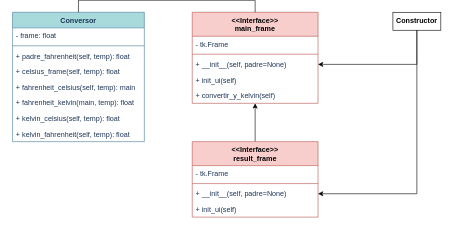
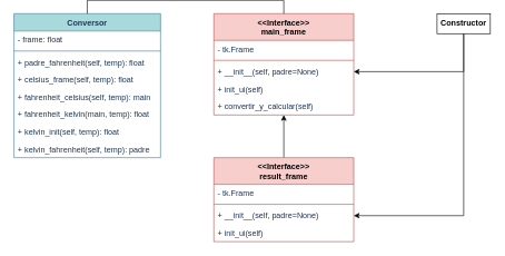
  <mxCell id="0" />
  <mxCell id="1" parent="0" />
  <mxCell id="2" value="Conversor" style="swimlane;fontStyle=1;align=center;verticalAlign=top;childLayout=stackLayout;horizontal=1;startSize=26;horizontalStack=0;resizeParent=1;resizeParentMax=0;resizeLast=0;collapsible=1;marginBottom=0;strokeColor=#457B9D;fontColor=#1D3557;fillColor=#A8DADC;" parent="1" vertex="1"><mxGeometry x="20" y="20" width="220" height="216" as="geometry" /></mxCell>
  <mxCell id="3" value="- frame: float" style="text;strokeColor=none;fillColor=none;align=left;verticalAlign=top;spacingLeft=4;spacingRight=4;overflow=hidden;rotatable=0;points=[[0,0.5],[1,0.5]];portConstraint=eastwest;fontColor=#1D3557;" parent="2" vertex="1"><mxGeometry y="26" width="220" height="26" as="geometry" /></mxCell>
  <mxCell id="4" value="" style="line;strokeWidth=1;fillColor=none;align=left;verticalAlign=middle;spacingTop=-1;spacingLeft=3;spacingRight=3;rotatable=0;labelPosition=right;points=[];portConstraint=eastwest;strokeColor=inherit;fontColor=#1D3557;" parent="2" vertex="1"><mxGeometry y="52" width="220" height="8" as="geometry" /></mxCell>
  <mxCell id="5" value="+ padre_fahrenheit(self, temp): float" style="text;strokeColor=none;fillColor=none;align=left;verticalAlign=top;spacingLeft=4;spacingRight=4;overflow=hidden;rotatable=0;points=[[0,0.5],[1,0.5]];portConstraint=eastwest;fontColor=#1D3557;" parent="2" vertex="1"><mxGeometry y="60" width="220" height="26" as="geometry" /></mxCell>
  <mxCell id="6" value="+ celsius_frame(self, temp): float" style="text;strokeColor=none;fillColor=none;align=left;verticalAlign=top;spacingLeft=4;spacingRight=4;overflow=hidden;rotatable=0;points=[[0,0.5],[1,0.5]];portConstraint=eastwest;fontColor=#1D3557;" parent="2" vertex="1"><mxGeometry y="86" width="220" height="26" as="geometry" /></mxCell>
  <mxCell id="7" value="+ fahrenheit_celsius(self, temp): main" style="text;strokeColor=none;fillColor=none;align=left;verticalAlign=top;spacingLeft=4;spacingRight=4;overflow=hidden;rotatable=0;points=[[0,0.5],[1,0.5]];portConstraint=eastwest;fontColor=#1D3557;" parent="2" vertex="1"><mxGeometry y="112" width="220" height="26" as="geometry" /></mxCell>
  <mxCell id="8" value="+ fahrenheit_kelvin(main, temp): float" style="text;strokeColor=none;fillColor=none;align=left;verticalAlign=top;spacingLeft=4;spacingRight=4;overflow=hidden;rotatable=0;points=[[0,0.5],[1,0.5]];portConstraint=eastwest;fontColor=#1D3557;" parent="2" vertex="1"><mxGeometry y="138" width="220" height="26" as="geometry" /></mxCell>
- <mxCell id="9" value="+ kelvin_celsius(self, temp): float" style="text;strokeColor=none;fillColor=none;align=left;verticalAlign=top;spacingLeft=4;spacingRight=4;overflow=hidden;rotatable=0;points=[[0,0.5],[1,0.5]];portConstraint=eastwest;fontColor=#1D3557;" parent="2" vertex="1"><mxGeometry y="164" width="220" height="26" as="geometry" /></mxCell>
- <mxCell id="10" value="+ kelvin_fahrenheit(self, temp): float" style="text;strokeColor=none;fillColor=none;align=left;verticalAlign=top;spacingLeft=4;spacingRight=4;overflow=hidden;rotatable=0;points=[[0,0.5],[1,0.5]];portConstraint=eastwest;fontColor=#1D3557;" parent="2" vertex="1"><mxGeometry y="190" width="220" height="26" as="geometry" /></mxCell>
+ <mxCell id="9" value="+ kelvin_init(self, temp): float" style="text;strokeColor=none;fillColor=none;align=left;verticalAlign=top;spacingLeft=4;spacingRight=4;overflow=hidden;rotatable=0;points=[[0,0.5],[1,0.5]];portConstraint=eastwest;fontColor=#1D3557;" parent="2" vertex="1"><mxGeometry y="164" width="220" height="26" as="geometry" /></mxCell>
+ <mxCell id="10" value="+ kelvin_fahrenheit(self, temp): padre" style="text;strokeColor=none;fillColor=none;align=left;verticalAlign=top;spacingLeft=4;spacingRight=4;overflow=hidden;rotatable=0;points=[[0,0.5],[1,0.5]];portConstraint=eastwest;fontColor=#1D3557;" parent="2" vertex="1"><mxGeometry y="190" width="220" height="26" as="geometry" /></mxCell>
  <mxCell id="11" style="edgeStyle=orthogonalEdgeStyle;rounded=0;orthogonalLoop=1;jettySize=auto;html=1;exitX=0.5;exitY=0;exitDx=0;exitDy=0;" parent="1" source="21" target="12" edge="1"><mxGeometry relative="1" as="geometry" /></mxCell>
  <mxCell id="12" value="&lt;&lt;Interface&gt;&gt;&#10;main_frame" style="swimlane;fontStyle=1;align=center;verticalAlign=top;childLayout=stackLayout;horizontal=1;startSize=40;horizontalStack=0;resizeParent=1;resizeParentMax=0;resizeLast=0;collapsible=1;marginBottom=0;strokeColor=#b85450;fillColor=#f8cecc;" parent="1" vertex="1"><mxGeometry x="320" y="20" width="210" height="152" as="geometry" /></mxCell>
  <mxCell id="13" value="- tk.Frame" style="text;strokeColor=none;fillColor=none;align=left;verticalAlign=top;spacingLeft=4;spacingRight=4;overflow=hidden;rotatable=0;points=[[0,0.5],[1,0.5]];portConstraint=eastwest;fontColor=#1D3557;" parent="12" vertex="1"><mxGeometry y="40" width="210" height="26" as="geometry" /></mxCell>
  <mxCell id="14" value="" style="line;strokeWidth=1;fillColor=none;align=left;verticalAlign=middle;spacingTop=-1;spacingLeft=3;spacingRight=3;rotatable=0;labelPosition=right;points=[];portConstraint=eastwest;strokeColor=inherit;fontColor=#1D3557;" parent="12" vertex="1"><mxGeometry y="66" width="210" height="8" as="geometry" /></mxCell>
  <mxCell id="15" value="+ __init__(self, padre=None)" style="text;strokeColor=none;fillColor=none;align=left;verticalAlign=top;spacingLeft=4;spacingRight=4;overflow=hidden;rotatable=0;points=[[0,0.5],[1,0.5]];portConstraint=eastwest;fontColor=#1D3557;" parent="12" vertex="1"><mxGeometry y="74" width="210" height="26" as="geometry" /></mxCell>
  <mxCell id="16" value="+ init_ui(self)" style="text;strokeColor=none;fillColor=none;align=left;verticalAlign=top;spacingLeft=4;spacingRight=4;overflow=hidden;rotatable=0;points=[[0,0.5],[1,0.5]];portConstraint=eastwest;fontColor=#1D3557;" parent="12" vertex="1"><mxGeometry y="100" width="210" height="26" as="geometry" /></mxCell>
- <mxCell id="17" value="+ convertir_y_kelvin(self)" style="text;strokeColor=none;fillColor=none;align=left;verticalAlign=top;spacingLeft=4;spacingRight=4;overflow=hidden;rotatable=0;points=[[0,0.5],[1,0.5]];portConstraint=eastwest;fontColor=#1D3557;" vertex="1" parent="12"><mxGeometry y="126" width="210" height="26" as="geometry" /></mxCell>
+ <mxCell id="17" value="+ convertir_y_calcular(self)" style="text;strokeColor=none;fillColor=none;align=left;verticalAlign=top;spacingLeft=4;spacingRight=4;overflow=hidden;rotatable=0;points=[[0,0.5],[1,0.5]];portConstraint=eastwest;fontColor=#1D3557;" vertex="1" parent="12"><mxGeometry y="126" width="210" height="26" as="geometry" /></mxCell>
  <mxCell id="18" style="edgeStyle=orthogonalEdgeStyle;rounded=0;orthogonalLoop=1;jettySize=auto;html=1;entryX=1;entryY=0.5;entryDx=0;entryDy=0;" parent="1" source="19" target="15" edge="1"><mxGeometry relative="1" as="geometry" /></mxCell>
  <mxCell id="19" value="&lt;b&gt;Constructor&lt;/b&gt;" style="rounded=0;whiteSpace=wrap;html=1;" parent="1" vertex="1"><mxGeometry x="655" y="20" width="80" height="30" as="geometry" /></mxCell>
  <mxCell id="20" style="edgeStyle=orthogonalEdgeStyle;rounded=0;orthogonalLoop=1;jettySize=auto;html=1;endArrow=none;endFill=0;entryX=0.5;entryY=0;entryDx=0;entryDy=0;exitX=0.5;exitY=0;exitDx=0;exitDy=0;" parent="1" source="12" target="2" edge="1"><mxGeometry relative="1" as="geometry"><mxPoint x="380" y="30" as="sourcePoint" /><mxPoint x="270" y="30" as="targetPoint" /></mxGeometry></mxCell>
  <mxCell id="21" value="&lt;&lt;Interface&gt;&gt;&#10;result_frame" style="swimlane;fontStyle=1;align=center;verticalAlign=top;childLayout=stackLayout;horizontal=1;startSize=40;horizontalStack=0;resizeParent=1;resizeParentMax=0;resizeLast=0;collapsible=1;marginBottom=0;strokeColor=#b85450;fillColor=#f8cecc;" parent="1" vertex="1"><mxGeometry x="320" y="236" width="210" height="126" as="geometry" /></mxCell>
  <mxCell id="22" value="- tk.Frame" style="text;strokeColor=none;fillColor=none;align=left;verticalAlign=top;spacingLeft=4;spacingRight=4;overflow=hidden;rotatable=0;points=[[0,0.5],[1,0.5]];portConstraint=eastwest;fontColor=#1D3557;" parent="21" vertex="1"><mxGeometry y="40" width="210" height="26" as="geometry" /></mxCell>
  <mxCell id="23" value="" style="line;strokeWidth=1;fillColor=none;align=left;verticalAlign=middle;spacingTop=-1;spacingLeft=3;spacingRight=3;rotatable=0;labelPosition=right;points=[];portConstraint=eastwest;strokeColor=inherit;fontColor=#1D3557;" parent="21" vertex="1"><mxGeometry y="66" width="210" height="8" as="geometry" /></mxCell>
  <mxCell id="24" value="+ __init__(self, padre=None)" style="text;strokeColor=none;fillColor=none;align=left;verticalAlign=top;spacingLeft=4;spacingRight=4;overflow=hidden;rotatable=0;points=[[0,0.5],[1,0.5]];portConstraint=eastwest;fontColor=#1D3557;" parent="21" vertex="1"><mxGeometry y="74" width="210" height="26" as="geometry" /></mxCell>
  <mxCell id="25" value="+ init_ui(self)" style="text;strokeColor=none;fillColor=none;align=left;verticalAlign=top;spacingLeft=4;spacingRight=4;overflow=hidden;rotatable=0;points=[[0,0.5],[1,0.5]];portConstraint=eastwest;fontColor=#1D3557;" parent="21" vertex="1"><mxGeometry y="100" width="210" height="26" as="geometry" /></mxCell>
  <mxCell id="26" style="edgeStyle=orthogonalEdgeStyle;rounded=0;orthogonalLoop=1;jettySize=auto;html=1;entryX=1;entryY=0.5;entryDx=0;entryDy=0;exitX=0.5;exitY=1;exitDx=0;exitDy=0;" edge="1" parent="1" source="19" target="24"><mxGeometry relative="1" as="geometry"><mxPoint x="760" y="60" as="sourcePoint" /><mxPoint x="630" y="117" as="targetPoint" /></mxGeometry></mxCell>
